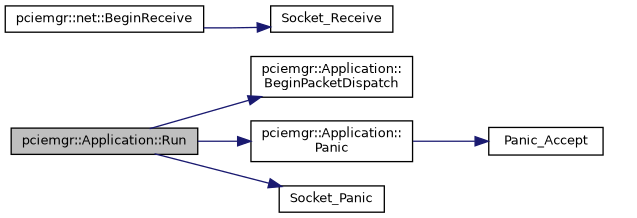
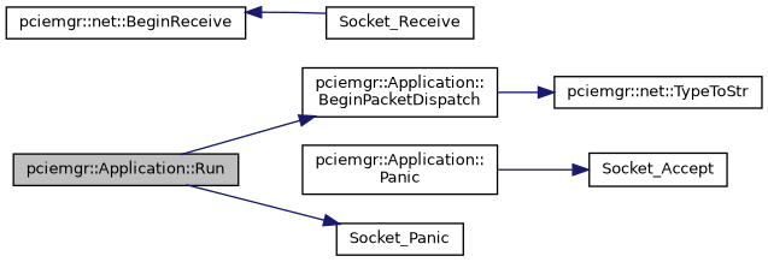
  digraph {
    rankdir=LR
    node [color=black fillcolor=white fontname=Helvetica fontsize=10 shape=record style=filled]
    edge [color=midnightblue fontname=Helvetica fontsize=10 labelfontname=Helvetica labelfontsize=10 style=solid]
    n1 [fillcolor=grey75 fontcolor=black height=0.2 label="pciemgr::Application::Run" width=0.4]
    n2 [height=0.2 label="pciemgr::Application::\lBeginPacketDispatch" width=0.4]
    n3 [height=0.2 label="pciemgr::Application::\lPanic" width=0.4]
    n4 [height=0.2 label=Socket_Panic width=0.4]
+   n5 [height=0.2 label="pciemgr::net::TypeToStr" width=0.4]
    n6 [height=0.2 label="pciemgr::net::BeginReceive" width=0.4]
    n7 [height=0.2 label=Socket_Receive width=0.4]
-   n8 [height=0.2 label=Panic_Accept width=0.4]
+   n8 [height=0.2 label=Socket_Accept width=0.4]
    n1 -> n2
-   n1 -> n3
    n1 -> n4
+   n2 -> n5
    n3 -> n8
-   n6 -> n7
+   n7 -> n6
  }
